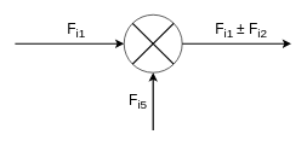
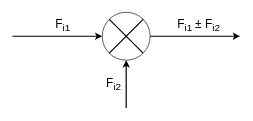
  <mxCell id="0" />
  <mxCell id="1" parent="0" />
  <mxCell id="2" value="" style="ellipse;whiteSpace=wrap;html=1;aspect=fixed;rotation=-45;" vertex="1" parent="1"><mxGeometry x="170" y="20" width="80" height="80" as="geometry" /></mxCell>
  <mxCell id="3" value="" style="endArrow=none;html=1;exitX=0;exitY=0.5;exitDx=0;exitDy=0;entryX=1;entryY=0.5;entryDx=0;entryDy=0;strokeWidth=2;" edge="1" parent="1" source="2" target="2"><mxGeometry width="50" height="50" relative="1" as="geometry"><mxPoint x="240" y="160" as="sourcePoint" /><mxPoint x="290" y="110" as="targetPoint" /></mxGeometry></mxCell>
  <mxCell id="4" value="" style="endArrow=none;html=1;strokeWidth=2;exitX=0.5;exitY=0;exitDx=0;exitDy=0;entryX=0.5;entryY=1;entryDx=0;entryDy=0;" edge="1" parent="1" source="2" target="2"><mxGeometry width="50" height="50" relative="1" as="geometry"><mxPoint x="160" y="100" as="sourcePoint" /><mxPoint x="210" y="50" as="targetPoint" /></mxGeometry></mxCell>
  <mxCell id="5" value="" style="endArrow=classic;html=1;strokeWidth=2;exitX=1;exitY=1;exitDx=0;exitDy=0;" edge="1" parent="1" source="2"><mxGeometry width="50" height="50" relative="1" as="geometry"><mxPoint x="260" y="80" as="sourcePoint" /><mxPoint x="400" y="60" as="targetPoint" /></mxGeometry></mxCell>
  <mxCell id="6" value="&lt;font style=&quot;font-size: 20px&quot;&gt;F&lt;sub&gt;i1&amp;nbsp;&lt;/sub&gt;&lt;span&gt;±&amp;nbsp;&lt;/span&gt;F&lt;sub&gt;i2&lt;/sub&gt;&lt;/font&gt;&lt;br&gt;" style="text;html=1;resizable=0;points=[];align=center;verticalAlign=middle;labelBackgroundColor=#ffffff;" vertex="1" connectable="0" parent="5"><mxGeometry x="-0.203" relative="1" as="geometry"><mxPoint x="20" y="-20" as="offset" /></mxGeometry></mxCell>
  <mxCell id="7" value="" style="endArrow=classic;html=1;strokeWidth=2;entryX=0;entryY=0;entryDx=0;entryDy=0;" edge="1" parent="1" target="2"><mxGeometry width="50" height="50" relative="1" as="geometry"><mxPoint x="20" y="60" as="sourcePoint" /><mxPoint x="100" y="35" as="targetPoint" /></mxGeometry></mxCell>
  <mxCell id="8" value="&lt;font style=&quot;font-size: 20px&quot;&gt;F&lt;sub&gt;i1&lt;/sub&gt;&lt;/font&gt;&lt;br&gt;" style="text;html=1;resizable=0;points=[];align=center;verticalAlign=middle;labelBackgroundColor=#ffffff;" vertex="1" connectable="0" parent="7"><mxGeometry x="-0.391" relative="1" as="geometry"><mxPoint x="37" y="-20" as="offset" /></mxGeometry></mxCell>
  <mxCell id="9" value="" style="endArrow=classic;html=1;strokeWidth=2;entryX=0;entryY=1;entryDx=0;entryDy=0;" edge="1" parent="1" target="2"><mxGeometry width="50" height="50" relative="1" as="geometry"><mxPoint x="210" y="180" as="sourcePoint" /><mxPoint x="90" y="240" as="targetPoint" /></mxGeometry></mxCell>
- <mxCell id="10" value="&lt;font style=&quot;font-size: 20px&quot;&gt;F&lt;sub&gt;i5&lt;/sub&gt;&lt;/font&gt;&lt;br&gt;" style="text;html=1;resizable=0;points=[];align=center;verticalAlign=middle;labelBackgroundColor=#ffffff;direction=east;" vertex="1" connectable="0" parent="1"><mxGeometry x="190.214" y="160" as="geometry"><mxPoint x="-1.5" y="-20" as="offset" /></mxGeometry></mxCell>
+ <mxCell id="10" value="&lt;font style=&quot;font-size: 20px&quot;&gt;F&lt;sub&gt;i2&lt;/sub&gt;&lt;/font&gt;&lt;br&gt;" style="text;html=1;resizable=0;points=[];align=center;verticalAlign=middle;labelBackgroundColor=#ffffff;direction=east;" vertex="1" connectable="0" parent="1"><mxGeometry x="190.214" y="160" as="geometry"><mxPoint x="-1.5" y="-20" as="offset" /></mxGeometry></mxCell>
